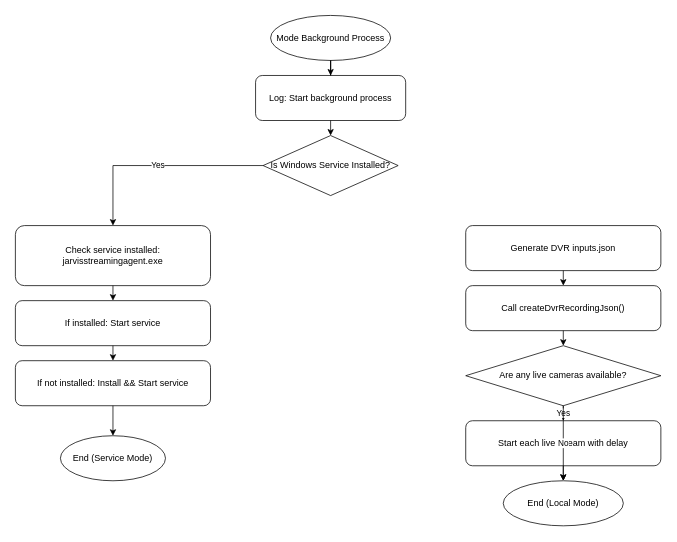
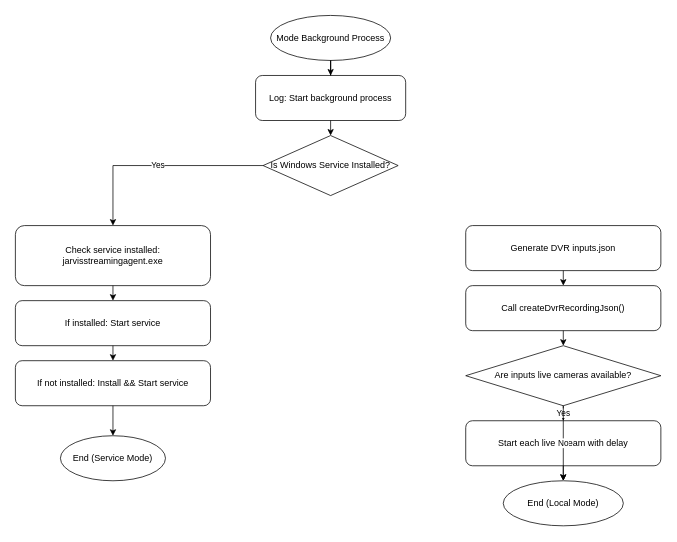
  <mxCell id="0" />
  <mxCell id="1" parent="0" />
  <mxCell id="2" value="Mode Background Process" style="ellipse;whiteSpace=wrap;html=1;aspect=fixed;container=1;" vertex="1" parent="1"><mxGeometry x="360" y="20" width="160" height="60" as="geometry" /></mxCell>
  <mxCell id="3" value="Log: Start background process" style="rounded=1;whiteSpace=wrap;html=1;" vertex="1" parent="1"><mxGeometry x="340" y="100" width="200" height="60" as="geometry" /></mxCell>
  <mxCell id="4" value="Is Windows Service Installed?" style="rhombus;whiteSpace=wrap;html=1;" vertex="1" parent="1"><mxGeometry x="350" y="180" width="180" height="80" as="geometry" /></mxCell>
  <mxCell id="5" value="Check service installed: jarvisstreamingagent.exe" style="rounded=1;whiteSpace=wrap;html=1;" vertex="1" parent="1"><mxGeometry x="20" y="300" width="260" height="80" as="geometry" /></mxCell>
  <mxCell id="6" value="If installed: Start service" style="rounded=1;whiteSpace=wrap;html=1;" vertex="1" parent="1"><mxGeometry x="20" y="400" width="260" height="60" as="geometry" /></mxCell>
  <mxCell id="7" value="If not installed: Install &amp;&amp; Start service" style="rounded=1;whiteSpace=wrap;html=1;" vertex="1" parent="1"><mxGeometry x="20" y="480" width="260" height="60" as="geometry" /></mxCell>
  <mxCell id="8" value="End (Service Mode)" style="ellipse;whiteSpace=wrap;html=1;aspect=fixed;" vertex="1" parent="1"><mxGeometry x="80" y="580" width="140" height="60" as="geometry" /></mxCell>
  <mxCell id="9" value="Generate DVR inputs.json" style="rounded=1;whiteSpace=wrap;html=1;" vertex="1" parent="1"><mxGeometry x="620" y="300" width="260" height="60" as="geometry" /></mxCell>
  <mxCell id="10" value="Call createDvrRecordingJson()" style="rounded=1;whiteSpace=wrap;html=1;" vertex="1" parent="1"><mxGeometry x="620" y="380" width="260" height="60" as="geometry" /></mxCell>
- <mxCell id="11" value="Are any live cameras available?" style="rhombus;whiteSpace=wrap;html=1;" vertex="1" parent="1"><mxGeometry x="620" y="460" width="260" height="80" as="geometry" /></mxCell>
+ <mxCell id="11" value="Are inputs live cameras available?" style="rhombus;whiteSpace=wrap;html=1;" vertex="1" parent="1"><mxGeometry x="620" y="460" width="260" height="80" as="geometry" /></mxCell>
  <mxCell id="12" value="Start each live stream with delay" style="rounded=1;whiteSpace=wrap;html=1;" vertex="1" parent="1"><mxGeometry x="620" y="560" width="260" height="60" as="geometry" /></mxCell>
  <mxCell id="13" value="End (Local Mode)" style="ellipse;whiteSpace=wrap;html=1;aspect=fixed;" vertex="1" parent="1"><mxGeometry x="670" y="640" width="160" height="60" as="geometry" /></mxCell>
  <mxCell id="14" style="edgeStyle=orthogonalEdgeStyle;rounded=0;orthogonalLoop=1;jettySize=auto;html=1;exitX=0.5;exitY=1;exitDx=0;exitDy=0;" edge="1" parent="1" source="2" target="3"><mxGeometry relative="1" as="geometry" /></mxCell>
  <mxCell id="15" style="edgeStyle=orthogonalEdgeStyle;rounded=0;html=1;" edge="1" parent="1" source="3" target="4"><mxGeometry relative="1" as="geometry" /></mxCell>
  <mxCell id="16" value="Yes" style="edgeStyle=orthogonalEdgeStyle;rounded=0;html=1;" edge="1" parent="1" source="4" target="5"><mxGeometry relative="1" as="geometry" /></mxCell>
  <mxCell id="17" style="edgeStyle=orthogonalEdgeStyle;rounded=0;html=1;" edge="1" parent="1" source="5" target="6"><mxGeometry relative="1" as="geometry" /></mxCell>
  <mxCell id="18" style="edgeStyle=orthogonalEdgeStyle;rounded=0;html=1;" edge="1" parent="1" source="6" target="7"><mxGeometry relative="1" as="geometry" /></mxCell>
  <mxCell id="19" style="edgeStyle=orthogonalEdgeStyle;rounded=0;html=1;" edge="1" parent="1" source="7" target="8"><mxGeometry relative="1" as="geometry" /></mxCell>
  <mxCell id="20" style="edgeStyle=orthogonalEdgeStyle;rounded=0;html=1;" edge="1" parent="1" source="9" target="10"><mxGeometry relative="1" as="geometry" /></mxCell>
  <mxCell id="21" style="edgeStyle=orthogonalEdgeStyle;rounded=0;html=1;" edge="1" parent="1" source="10" target="11"><mxGeometry relative="1" as="geometry" /></mxCell>
  <mxCell id="22" value="Yes" style="edgeStyle=orthogonalEdgeStyle;rounded=0;html=1;" edge="1" parent="1" source="11" target="12"><mxGeometry relative="1" as="geometry" /></mxCell>
  <mxCell id="23" style="edgeStyle=orthogonalEdgeStyle;rounded=0;html=1;" edge="1" parent="1" source="12" target="13"><mxGeometry relative="1" as="geometry" /></mxCell>
  <mxCell id="24" value="No" style="edgeStyle=orthogonalEdgeStyle;rounded=0;html=1;" edge="1" parent="1" source="11" target="13"><mxGeometry relative="1" as="geometry"><mxPoint x="820" y="640" as="targetPoint" /></mxGeometry></mxCell>
